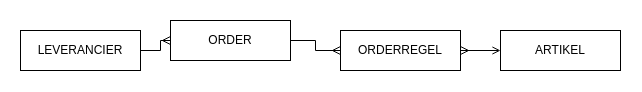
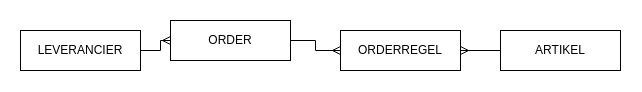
  <mxCell id="0" />
  <mxCell id="1" parent="0" />
  <mxCell id="2" value="" style="edgeStyle=orthogonalEdgeStyle;rounded=0;orthogonalLoop=1;jettySize=auto;html=1;endArrow=ERmany;endFill=0;" parent="1" source="3" target="5" edge="1"><mxGeometry relative="1" as="geometry" /></mxCell>
  <mxCell id="3" value="LEVERANCIER" style="rounded=0;whiteSpace=wrap;html=1;" parent="1" vertex="1"><mxGeometry x="20" y="30" width="120" height="40" as="geometry" /></mxCell>
  <mxCell id="4" value="" style="edgeStyle=orthogonalEdgeStyle;rounded=0;orthogonalLoop=1;jettySize=auto;html=1;startArrow=none;startFill=0;endArrow=ERmany;endFill=0;" edge="1" parent="1" source="5" target="7"><mxGeometry relative="1" as="geometry" /></mxCell>
  <mxCell id="5" value="ORDER" style="rounded=0;whiteSpace=wrap;html=1;" parent="1" vertex="1"><mxGeometry x="170" y="20" width="120" height="40" as="geometry" /></mxCell>
- <mxCell id="6" value="" style="edgeStyle=orthogonalEdgeStyle;rounded=0;orthogonalLoop=1;jettySize=auto;html=1;startArrow=ERmany;startFill=0;endArrow=open;endFill=0;" edge="1" parent="1" source="7" target="8"><mxGeometry relative="1" as="geometry" /></mxCell>
+ <mxCell id="6" value="" style="edgeStyle=orthogonalEdgeStyle;rounded=0;orthogonalLoop=1;jettySize=auto;html=1;startArrow=ERmany;startFill=0;endArrow=none;endFill=0;" edge="1" parent="1" source="7" target="8"><mxGeometry relative="1" as="geometry" /></mxCell>
  <mxCell id="7" value="ORDERREGEL" style="rounded=0;whiteSpace=wrap;html=1;" vertex="1" parent="1"><mxGeometry x="340" y="30" width="120" height="40" as="geometry" /></mxCell>
  <mxCell id="8" value="ARTIKEL" style="rounded=0;whiteSpace=wrap;html=1;" vertex="1" parent="1"><mxGeometry x="500" y="30" width="120" height="40" as="geometry" /></mxCell>
